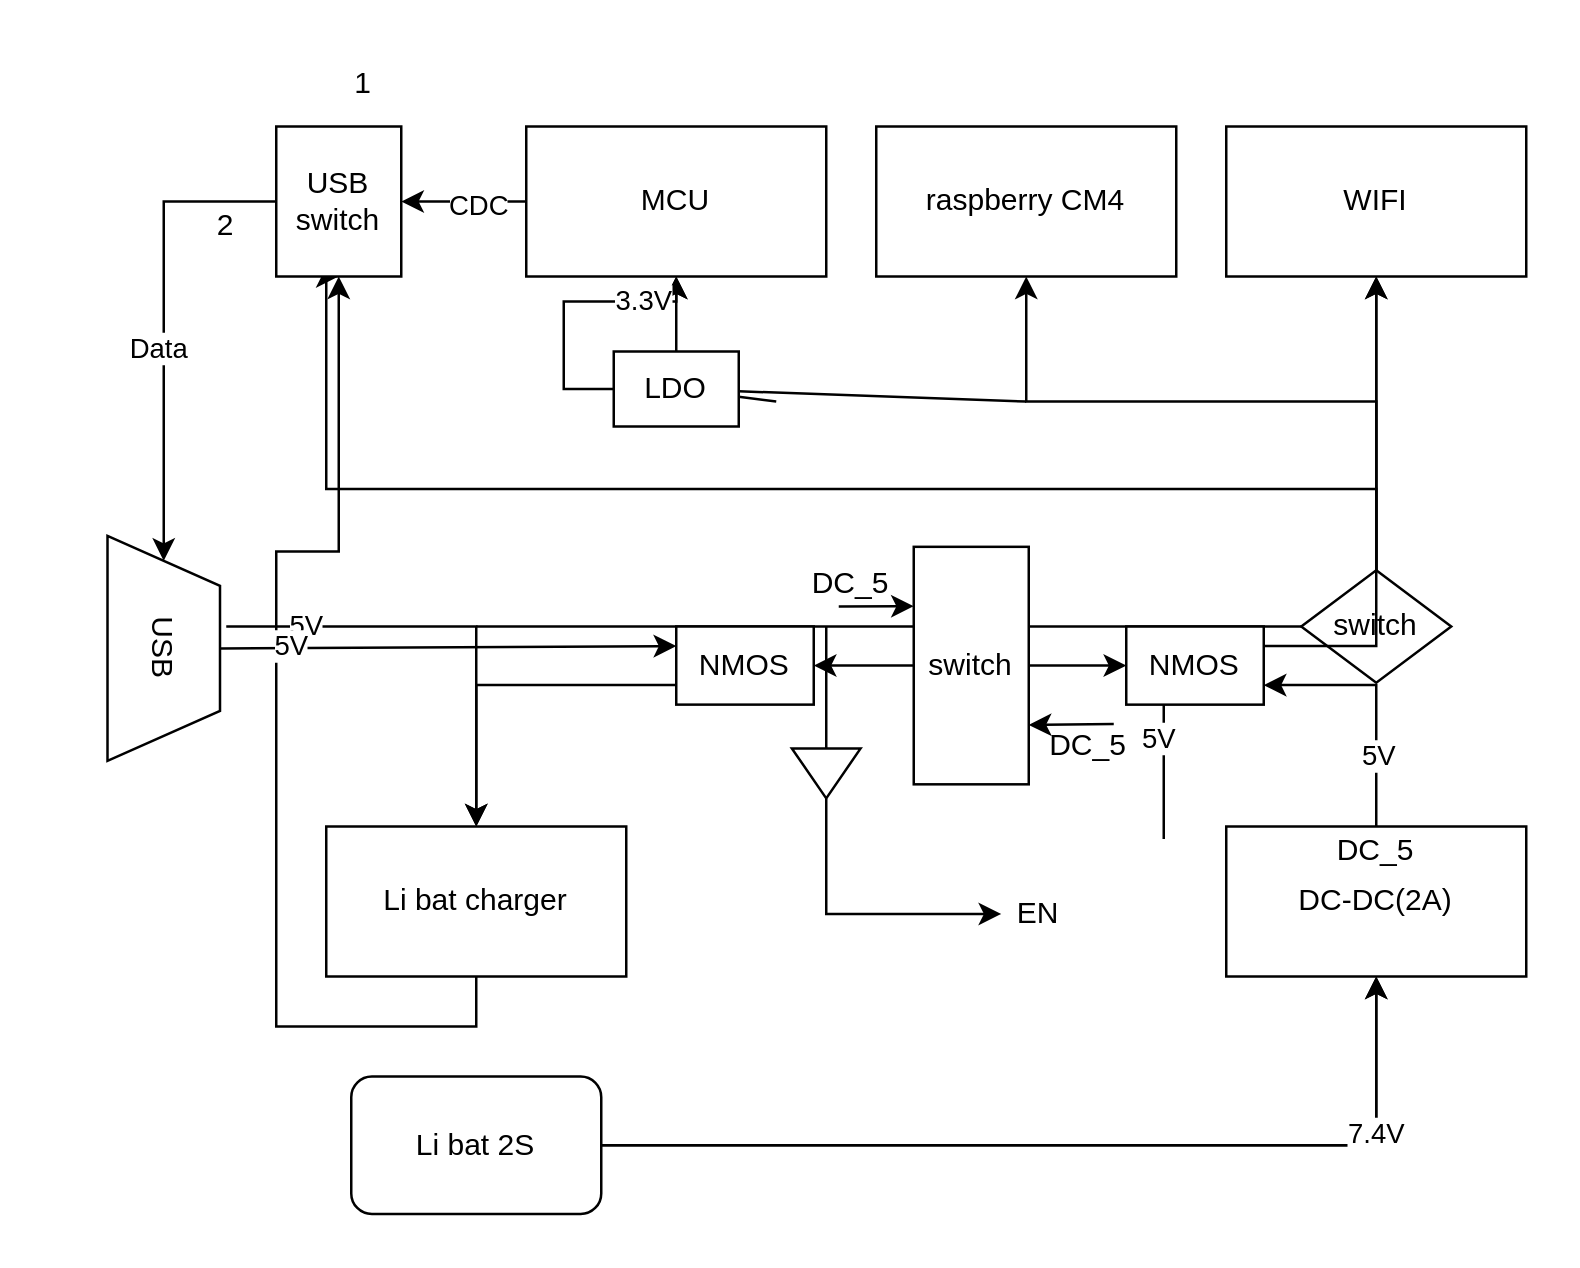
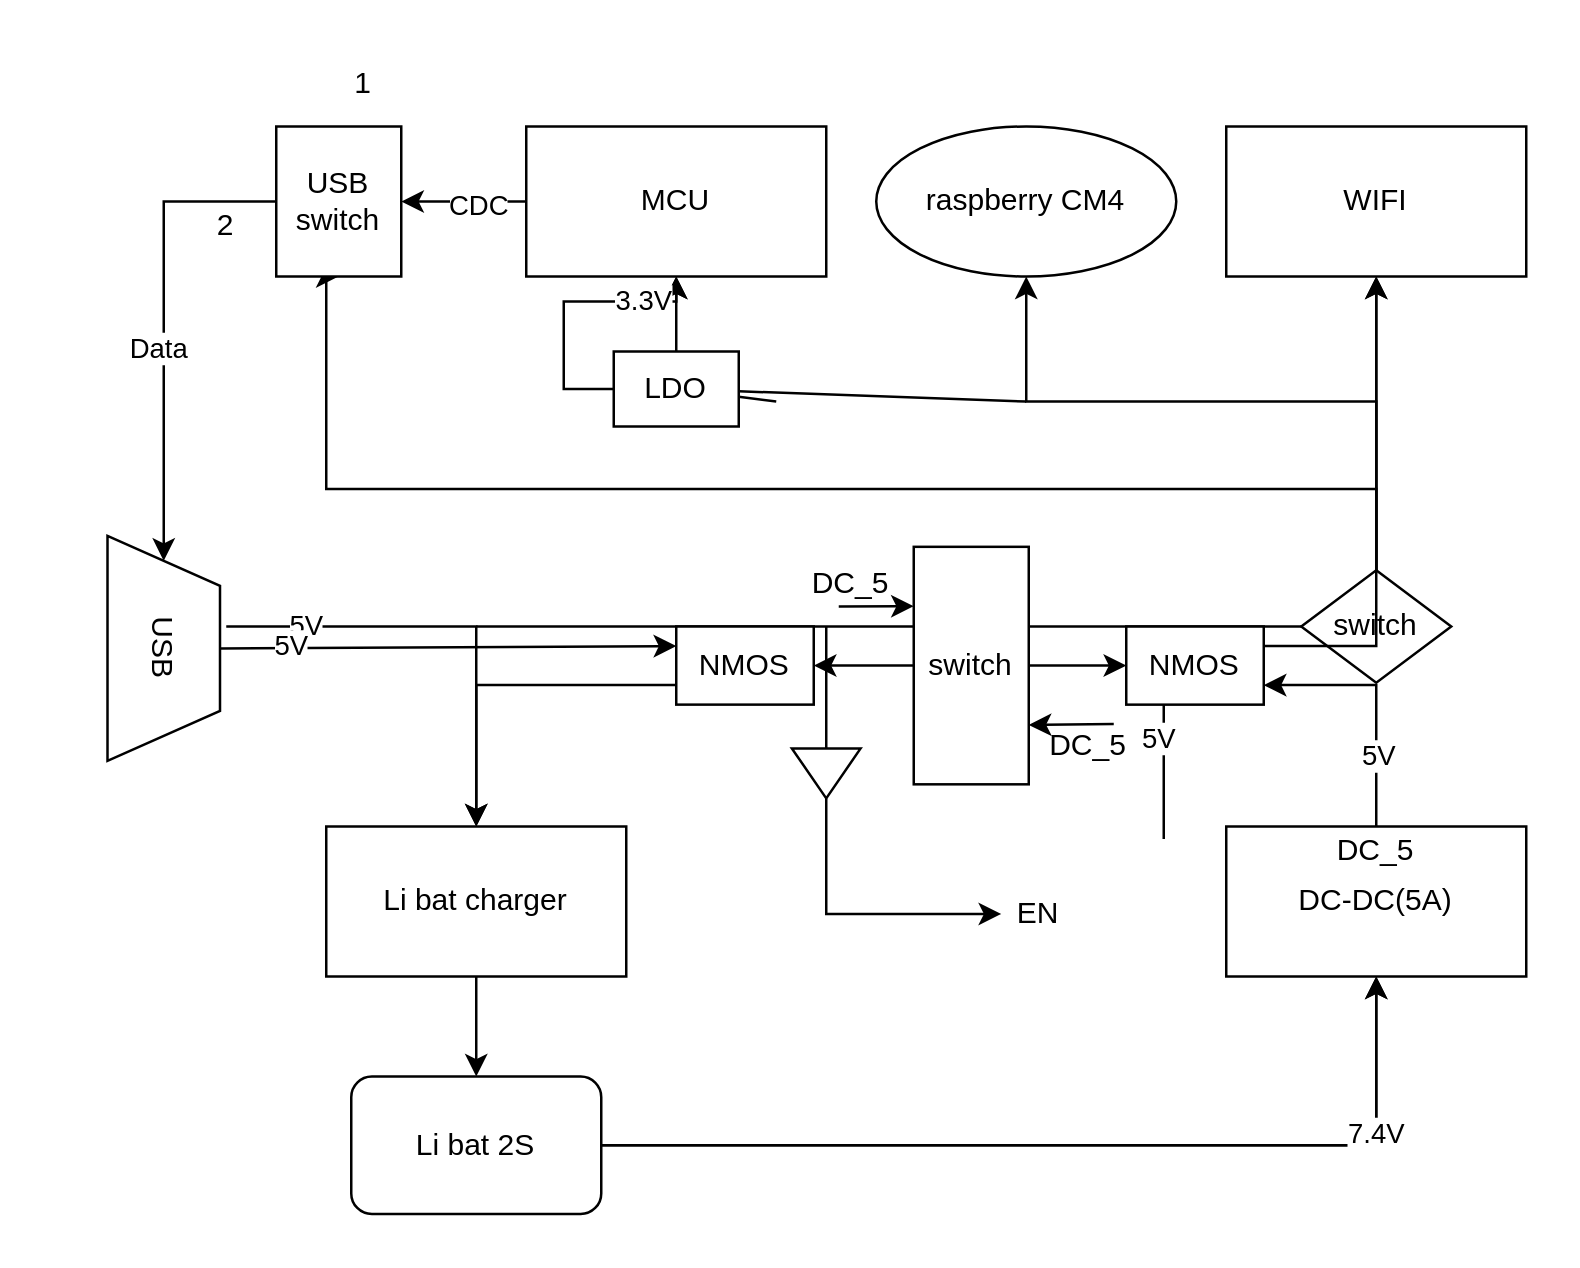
  <mxCell id="0" />
  <mxCell id="1" parent="0" />
- <mxCell id="2" style="edgeStyle=orthogonalEdgeStyle;rounded=0;orthogonalLoop=1;jettySize=auto;html=1;exitX=0.5;exitY=1;exitDx=0;exitDy=0;" edge="1" parent="1" source="3" target="23"><mxGeometry relative="1" as="geometry" /></mxCell>
+ <mxCell id="2" style="edgeStyle=orthogonalEdgeStyle;rounded=0;orthogonalLoop=1;jettySize=auto;html=1;exitX=0.5;exitY=1;exitDx=0;exitDy=0;entryX=0.5;entryY=0;entryDx=0;entryDy=0;" edge="1" parent="1" source="3" target="7"><mxGeometry relative="1" as="geometry" /></mxCell>
  <mxCell id="3" value="Li bat charger" style="rounded=0;whiteSpace=wrap;html=1;" vertex="1" parent="1"><mxGeometry x="130" y="330" width="120" height="60" as="geometry" /></mxCell>
  <mxCell id="4" style="edgeStyle=orthogonalEdgeStyle;rounded=0;orthogonalLoop=1;jettySize=auto;html=1;exitX=1;exitY=0.5;exitDx=0;exitDy=0;entryX=0.5;entryY=1;entryDx=0;entryDy=0;" edge="1" parent="1" source="7" target="12"><mxGeometry relative="1" as="geometry" /></mxCell>
  <mxCell id="5" style="edgeStyle=orthogonalEdgeStyle;rounded=0;orthogonalLoop=1;jettySize=auto;html=1;exitX=1;exitY=0.5;exitDx=0;exitDy=0;entryX=0.5;entryY=0;entryDx=0;entryDy=0;" edge="1" parent="1" target="3"><mxGeometry relative="1" as="geometry"><mxPoint x="90" y="250" as="sourcePoint" /><Array as="points"><mxPoint x="190" y="250" /></Array></mxGeometry></mxCell>
  <mxCell id="6" value="5V" style="edgeLabel;html=1;align=center;verticalAlign=middle;resizable=0;points=[];" connectable="0" vertex="1" parent="5"><mxGeometry x="-0.655" y="1" relative="1" as="geometry"><mxPoint as="offset" /></mxGeometry></mxCell>
  <mxCell id="7" value="Li bat 2S" style="rounded=1;whiteSpace=wrap;html=1;" vertex="1" parent="1"><mxGeometry x="140" y="430" width="100" height="55" as="geometry" /></mxCell>
  <mxCell id="8" style="edgeStyle=orthogonalEdgeStyle;rounded=0;orthogonalLoop=1;jettySize=auto;html=1;exitX=1;exitY=0.5;exitDx=0;exitDy=0;entryX=0.5;entryY=1;entryDx=0;entryDy=0;" edge="1" parent="1" source="7" target="12"><mxGeometry relative="1" as="geometry" /></mxCell>
  <mxCell id="9" value="7.4V" style="edgeLabel;html=1;align=center;verticalAlign=middle;resizable=0;points=[];" connectable="0" vertex="1" parent="8"><mxGeometry x="0.668" y="1" relative="1" as="geometry"><mxPoint as="offset" /></mxGeometry></mxCell>
  <mxCell id="10" style="edgeStyle=orthogonalEdgeStyle;rounded=0;orthogonalLoop=1;jettySize=auto;html=1;exitX=0.5;exitY=0;exitDx=0;exitDy=0;entryX=1;entryY=0.75;entryDx=0;entryDy=0;" edge="1" parent="1" source="12" target="50"><mxGeometry relative="1" as="geometry"><mxPoint x="470" y="286" as="targetPoint" /></mxGeometry></mxCell>
  <mxCell id="11" value="5V" style="edgeLabel;html=1;align=center;verticalAlign=middle;resizable=0;points=[];" vertex="1" connectable="0" parent="10"><mxGeometry x="-0.127" relative="1" as="geometry"><mxPoint y="15" as="offset" /></mxGeometry></mxCell>
- <mxCell id="12" value="DC-DC(2A)" style="rounded=0;whiteSpace=wrap;html=1;" vertex="1" parent="1"><mxGeometry x="490" y="330" width="120" height="60" as="geometry" /></mxCell>
- <mxCell id="13" value="raspberry CM4" style="rounded=0;whiteSpace=wrap;html=1;" vertex="1" parent="1"><mxGeometry x="350" y="50" width="120" height="60" as="geometry" /></mxCell>
+ <mxCell id="12" value="DC-DC(5A)" style="rounded=0;whiteSpace=wrap;html=1;" vertex="1" parent="1"><mxGeometry x="490" y="330" width="120" height="60" as="geometry" /></mxCell>
+ <mxCell id="13" value="raspberry CM4" style="ellipse;whiteSpace=wrap;html=1;" vertex="1" parent="1"><mxGeometry x="350" y="50" width="120" height="60" as="geometry" /></mxCell>
  <mxCell id="14" value="WIFI" style="rounded=0;whiteSpace=wrap;html=1;" vertex="1" parent="1"><mxGeometry x="490" y="50" width="120" height="60" as="geometry" /></mxCell>
  <mxCell id="15" style="edgeStyle=orthogonalEdgeStyle;rounded=0;orthogonalLoop=1;jettySize=auto;html=1;entryX=0.5;entryY=1;entryDx=0;entryDy=0;" edge="1" parent="1" target="13"><mxGeometry relative="1" as="geometry"><mxPoint x="550" y="160" as="sourcePoint" /><Array as="points"><mxPoint x="550" y="235" /><mxPoint x="550" y="160" /><mxPoint x="370" y="160" /></Array></mxGeometry></mxCell>
  <mxCell id="16" style="edgeStyle=orthogonalEdgeStyle;rounded=0;orthogonalLoop=1;jettySize=auto;html=1;exitX=1;exitY=0.5;exitDx=0;exitDy=0;entryX=0;entryY=0.5;entryDx=0;entryDy=0;" edge="1" parent="1" source="18" target="22"><mxGeometry relative="1" as="geometry" /></mxCell>
  <mxCell id="17" style="edgeStyle=orthogonalEdgeStyle;rounded=0;orthogonalLoop=1;jettySize=auto;html=1;exitX=0.5;exitY=0;exitDx=0;exitDy=0;entryX=0.5;entryY=1;entryDx=0;entryDy=0;" edge="1" parent="1" target="14"><mxGeometry relative="1" as="geometry"><mxPoint x="550" y="235" as="sourcePoint" /><Array as="points"><mxPoint x="550" y="235" /></Array></mxGeometry></mxCell>
  <mxCell id="18" value="" style="triangle;whiteSpace=wrap;html=1;rotation=90;" vertex="1" parent="1"><mxGeometry x="320" y="295" width="20" height="27.5" as="geometry" /></mxCell>
  <mxCell id="19" style="edgeStyle=orthogonalEdgeStyle;rounded=0;orthogonalLoop=1;jettySize=auto;html=1;exitX=0;exitY=0.5;exitDx=0;exitDy=0;" edge="1" parent="1" source="23" target="26"><mxGeometry relative="1" as="geometry" /></mxCell>
  <mxCell id="20" value="Data" style="edgeLabel;html=1;align=center;verticalAlign=middle;resizable=0;points=[];" vertex="1" connectable="0" parent="19"><mxGeometry x="0.089" y="-3" relative="1" as="geometry"><mxPoint as="offset" /></mxGeometry></mxCell>
  <mxCell id="21" style="edgeStyle=orthogonalEdgeStyle;rounded=0;orthogonalLoop=1;jettySize=auto;html=1;exitX=0.5;exitY=0;exitDx=0;exitDy=0;entryX=0.5;entryY=1;entryDx=0;entryDy=0;" edge="1" parent="1" source="36" target="23"><mxGeometry relative="1" as="geometry"><mxPoint x="550" y="235" as="sourcePoint" /><Array as="points"><mxPoint x="550" y="195" /><mxPoint x="130" y="195" /></Array></mxGeometry></mxCell>
  <mxCell id="22" value="EN" style="text;html=1;strokeColor=none;fillColor=none;align=center;verticalAlign=middle;whiteSpace=wrap;rounded=0;" vertex="1" parent="1"><mxGeometry x="400" y="350" width="30" height="30" as="geometry" /></mxCell>
  <mxCell id="23" value="USB&lt;br&gt;switch" style="rounded=0;whiteSpace=wrap;html=1;" vertex="1" parent="1"><mxGeometry x="110" y="50" width="50" height="60" as="geometry" /></mxCell>
  <mxCell id="24" value="" style="endArrow=none;html=1;rounded=0;" edge="1" parent="1"><mxGeometry width="50" height="50" relative="1" as="geometry"><mxPoint x="465" y="335" as="sourcePoint" /><mxPoint x="465" y="255" as="targetPoint" /></mxGeometry></mxCell>
  <mxCell id="25" value="5V" style="edgeLabel;html=1;align=center;verticalAlign=middle;resizable=0;points=[];" connectable="0" vertex="1" parent="24"><mxGeometry x="0.017" y="3" relative="1" as="geometry"><mxPoint as="offset" /></mxGeometry></mxCell>
  <mxCell id="26" value="USB" style="shape=trapezoid;perimeter=trapezoidPerimeter;whiteSpace=wrap;html=1;fixedSize=1;rotation=90;" vertex="1" parent="1"><mxGeometry x="20" y="236.25" width="90" height="45" as="geometry" /></mxCell>
  <mxCell id="27" style="edgeStyle=orthogonalEdgeStyle;rounded=0;orthogonalLoop=1;jettySize=auto;html=1;exitX=0;exitY=0.5;exitDx=0;exitDy=0;entryX=1;entryY=0.5;entryDx=0;entryDy=0;" edge="1" parent="1" source="29" target="23"><mxGeometry relative="1" as="geometry" /></mxCell>
  <mxCell id="28" value="CDC" style="edgeLabel;html=1;align=center;verticalAlign=middle;resizable=0;points=[];" vertex="1" connectable="0" parent="27"><mxGeometry x="-0.185" y="1" relative="1" as="geometry"><mxPoint as="offset" /></mxGeometry></mxCell>
  <mxCell id="29" value="MCU" style="rounded=0;whiteSpace=wrap;html=1;" vertex="1" parent="1"><mxGeometry x="210" y="50" width="120" height="60" as="geometry" /></mxCell>
  <mxCell id="30" style="edgeStyle=orthogonalEdgeStyle;rounded=0;orthogonalLoop=1;jettySize=auto;html=1;exitX=0.5;exitY=0;exitDx=0;exitDy=0;entryX=0.5;entryY=1;entryDx=0;entryDy=0;" edge="1" parent="1" source="33" target="29"><mxGeometry relative="1" as="geometry" /></mxCell>
  <mxCell id="31" style="edgeStyle=orthogonalEdgeStyle;rounded=0;orthogonalLoop=1;jettySize=auto;html=1;exitX=0;exitY=0.5;exitDx=0;exitDy=0;entryX=0.5;entryY=1;entryDx=0;entryDy=0;" edge="1" parent="1" source="33" target="29"><mxGeometry relative="1" as="geometry" /></mxCell>
  <mxCell id="32" value="3.3V" style="edgeLabel;html=1;align=center;verticalAlign=middle;resizable=0;points=[];" connectable="0" vertex="1" parent="31"><mxGeometry x="0.558" y="1" relative="1" as="geometry"><mxPoint as="offset" /></mxGeometry></mxCell>
  <mxCell id="33" value="LDO" style="rounded=0;whiteSpace=wrap;html=1;" vertex="1" parent="1"><mxGeometry x="245" y="140" width="50" height="30" as="geometry" /></mxCell>
  <mxCell id="34" value="" style="endArrow=none;html=1;rounded=0;" edge="1" parent="1" source="33"><mxGeometry width="50" height="50" relative="1" as="geometry"><mxPoint x="310" y="160" as="sourcePoint" /><mxPoint x="410" y="160" as="targetPoint" /></mxGeometry></mxCell>
  <mxCell id="35" value="" style="endArrow=none;html=1;rounded=0;startArrow=oval;startFill=1;" edge="1" parent="1"><mxGeometry width="50" height="50" relative="1" as="geometry"><mxPoint x="270" y="195" as="sourcePoint" /><mxPoint x="270" y="195" as="targetPoint" /></mxGeometry></mxCell>
  <mxCell id="36" value="switch" style="rhombus;whiteSpace=wrap;html=1;" vertex="1" parent="1"><mxGeometry x="520" y="227.5" width="60" height="45" as="geometry" /></mxCell>
  <mxCell id="37" value="" style="endArrow=none;html=1;rounded=0;" edge="1" parent="1" target="33"><mxGeometry width="50" height="50" relative="1" as="geometry"><mxPoint x="310" y="160" as="sourcePoint" /><mxPoint x="410" y="160" as="targetPoint" /></mxGeometry></mxCell>
  <mxCell id="38" value="1" style="text;html=1;strokeColor=none;fillColor=none;align=center;verticalAlign=middle;whiteSpace=wrap;rounded=0;" vertex="1" parent="1"><mxGeometry x="140" y="20" width="10" height="25" as="geometry" /></mxCell>
  <mxCell id="39" value="" style="endArrow=none;html=1;rounded=0;exitX=0;exitY=0.5;exitDx=0;exitDy=0;" edge="1" parent="1" source="18"><mxGeometry width="50" height="50" relative="1" as="geometry"><mxPoint x="245" y="310" as="sourcePoint" /><mxPoint x="330" y="250" as="targetPoint" /></mxGeometry></mxCell>
  <mxCell id="40" value="2" style="text;html=1;strokeColor=none;fillColor=none;align=center;verticalAlign=middle;whiteSpace=wrap;rounded=0;" vertex="1" parent="1"><mxGeometry x="60" y="75" width="60" height="30" as="geometry" /></mxCell>
  <mxCell id="41" value="" style="endArrow=none;html=1;rounded=0;entryX=0;entryY=0.5;entryDx=0;entryDy=0;" edge="1" parent="1" target="36"><mxGeometry width="50" height="50" relative="1" as="geometry"><mxPoint x="190" y="250" as="sourcePoint" /><mxPoint x="240" y="200" as="targetPoint" /></mxGeometry></mxCell>
  <mxCell id="42" value="" style="endArrow=classic;html=1;rounded=0;exitX=0.5;exitY=0;exitDx=0;exitDy=0;entryX=0;entryY=0.25;entryDx=0;entryDy=0;" edge="1" parent="1" source="26" target="48"><mxGeometry width="50" height="50" relative="1" as="geometry"><mxPoint x="190" y="250" as="sourcePoint" /><mxPoint x="265" y="250" as="targetPoint" /></mxGeometry></mxCell>
  <mxCell id="43" value="5V" style="edgeLabel;html=1;align=center;verticalAlign=middle;resizable=0;points=[];" vertex="1" connectable="0" parent="42"><mxGeometry x="-0.698" y="1" relative="1" as="geometry"><mxPoint as="offset" /></mxGeometry></mxCell>
  <mxCell id="44" style="edgeStyle=orthogonalEdgeStyle;rounded=0;orthogonalLoop=1;jettySize=auto;html=1;entryX=0.5;entryY=0;entryDx=0;entryDy=0;exitX=0;exitY=0.75;exitDx=0;exitDy=0;" edge="1" parent="1" source="48" target="3"><mxGeometry relative="1" as="geometry"><mxPoint x="265" y="270" as="sourcePoint" /></mxGeometry></mxCell>
  <mxCell id="45" style="edgeStyle=orthogonalEdgeStyle;rounded=0;orthogonalLoop=1;jettySize=auto;html=1;exitX=0;exitY=0.5;exitDx=0;exitDy=0;entryX=1;entryY=0.5;entryDx=0;entryDy=0;" edge="1" parent="1" source="47" target="48"><mxGeometry relative="1" as="geometry" /></mxCell>
  <mxCell id="46" style="edgeStyle=orthogonalEdgeStyle;rounded=0;orthogonalLoop=1;jettySize=auto;html=1;exitX=1;exitY=0.5;exitDx=0;exitDy=0;entryX=0;entryY=0.5;entryDx=0;entryDy=0;" edge="1" parent="1" source="47" target="50"><mxGeometry relative="1" as="geometry" /></mxCell>
  <mxCell id="47" value="switch" style="rounded=0;whiteSpace=wrap;html=1;" vertex="1" parent="1"><mxGeometry x="365" y="218.13" width="46" height="95" as="geometry" /></mxCell>
  <mxCell id="48" value="NMOS" style="rounded=0;whiteSpace=wrap;html=1;" vertex="1" parent="1"><mxGeometry x="270" y="250" width="55" height="31.25" as="geometry" /></mxCell>
  <mxCell id="49" style="edgeStyle=orthogonalEdgeStyle;rounded=0;orthogonalLoop=1;jettySize=auto;html=1;exitX=1;exitY=0.25;exitDx=0;exitDy=0;entryX=0.5;entryY=1;entryDx=0;entryDy=0;" edge="1" parent="1" source="50" target="14"><mxGeometry relative="1" as="geometry" /></mxCell>
  <mxCell id="50" value="NMOS" style="rounded=0;whiteSpace=wrap;html=1;" vertex="1" parent="1"><mxGeometry x="450" y="250.01" width="55" height="31.25" as="geometry" /></mxCell>
  <mxCell id="51" value="" style="endArrow=classic;html=1;rounded=0;entryX=0;entryY=0.25;entryDx=0;entryDy=0;" edge="1" parent="1" target="47"><mxGeometry width="50" height="50" relative="1" as="geometry"><mxPoint x="335" y="242" as="sourcePoint" /><mxPoint x="355" y="190" as="targetPoint" /></mxGeometry></mxCell>
  <mxCell id="52" value="DC_5" style="text;html=1;strokeColor=none;fillColor=none;align=center;verticalAlign=middle;whiteSpace=wrap;rounded=0;" vertex="1" parent="1"><mxGeometry x="310" y="218" width="60" height="30" as="geometry" /></mxCell>
  <mxCell id="53" value="" style="endArrow=classic;html=1;rounded=0;entryX=1;entryY=0.75;entryDx=0;entryDy=0;" edge="1" parent="1" target="47"><mxGeometry width="50" height="50" relative="1" as="geometry"><mxPoint x="445" y="289" as="sourcePoint" /><mxPoint x="470" y="300" as="targetPoint" /></mxGeometry></mxCell>
  <mxCell id="54" value="DC_5" style="text;html=1;strokeColor=none;fillColor=none;align=center;verticalAlign=middle;whiteSpace=wrap;rounded=0;" vertex="1" parent="1"><mxGeometry x="405" y="283.13" width="60" height="30" as="geometry" /></mxCell>
  <mxCell id="55" value="DC_5" style="text;html=1;strokeColor=none;fillColor=none;align=center;verticalAlign=middle;whiteSpace=wrap;rounded=0;" vertex="1" parent="1"><mxGeometry x="520" y="325" width="60" height="30" as="geometry" /></mxCell>
